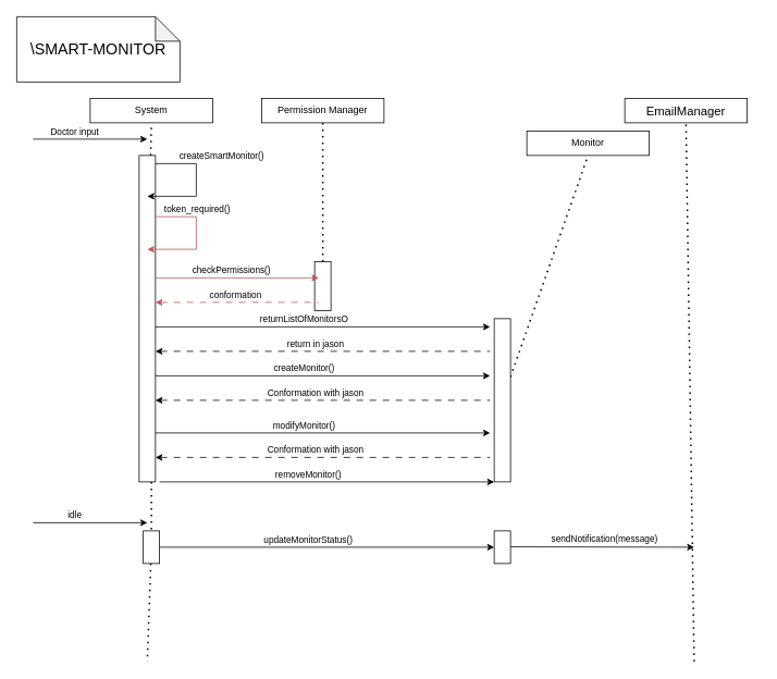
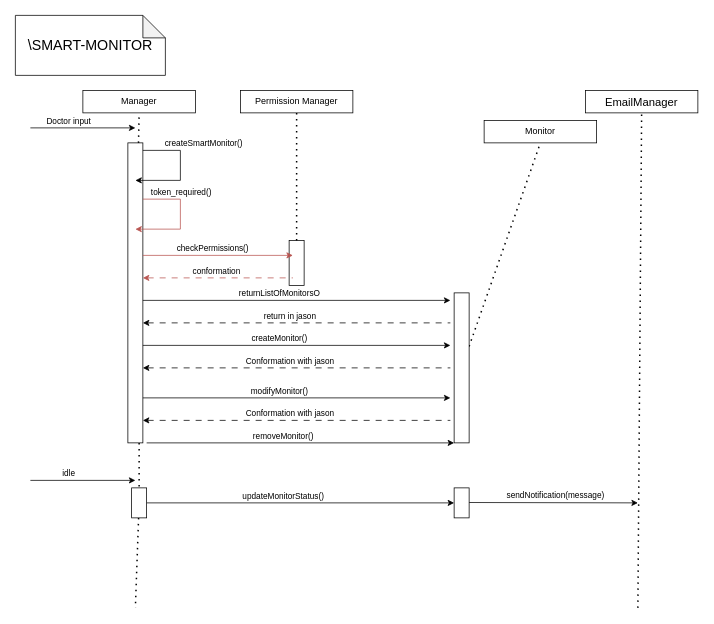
  <mxCell id="0" />
  <mxCell id="1" parent="0" />
  <mxCell id="2" value="" style="rounded=0;whiteSpace=wrap;html=1;" vertex="1" parent="1"><mxGeometry x="385" y="320" width="20" height="60" as="geometry" /></mxCell>
  <mxCell id="3" value="" style="rounded=0;whiteSpace=wrap;html=1;" vertex="1" parent="1"><mxGeometry x="170" y="190" width="20" height="400" as="geometry" /></mxCell>
- <mxCell id="4" value="System" style="rounded=0;whiteSpace=wrap;html=1;" vertex="1" parent="1"><mxGeometry x="110" y="120" width="150" height="30" as="geometry" /></mxCell>
+ <mxCell id="4" value="Manager" style="rounded=0;whiteSpace=wrap;html=1;" vertex="1" parent="1"><mxGeometry x="110" y="120" width="150" height="30" as="geometry" /></mxCell>
  <mxCell id="5" value="" style="endArrow=none;dashed=1;html=1;dashPattern=1 3;strokeWidth=2;rounded=0;entryX=0.5;entryY=1;entryDx=0;entryDy=0;" edge="1" parent="1" source="3" target="4"><mxGeometry width="50" height="50" relative="1" as="geometry"><mxPoint x="185" y="610" as="sourcePoint" /><mxPoint x="450" y="290" as="targetPoint" /></mxGeometry></mxCell>
  <mxCell id="6" value="&lt;font style=&quot;font-size: 19px;&quot;&gt;\SMART-MONITOR&lt;/font&gt;" style="shape=note;whiteSpace=wrap;html=1;backgroundOutline=1;darkOpacity=0.05;" vertex="1" parent="1"><mxGeometry x="20" y="20" width="200" height="80" as="geometry" /></mxCell>
  <mxCell id="7" value="" style="endArrow=classic;html=1;rounded=0;" edge="1" parent="1"><mxGeometry width="50" height="50" relative="1" as="geometry"><mxPoint x="40" y="170" as="sourcePoint" /><mxPoint x="180" y="170" as="targetPoint" /></mxGeometry></mxCell>
  <mxCell id="8" value="Doctor input" style="edgeLabel;html=1;align=center;verticalAlign=middle;resizable=0;points=[];" vertex="1" connectable="0" parent="7"><mxGeometry x="-0.612" y="-2" relative="1" as="geometry"><mxPoint x="23" y="-12" as="offset" /></mxGeometry></mxCell>
  <mxCell id="9" value="" style="endArrow=classic;html=1;rounded=0;" edge="1" parent="1"><mxGeometry width="50" height="50" relative="1" as="geometry"><mxPoint x="190" y="200" as="sourcePoint" /><mxPoint x="180" y="240" as="targetPoint" /><Array as="points"><mxPoint x="240" y="200" /><mxPoint x="240" y="240" /></Array></mxGeometry></mxCell>
  <mxCell id="10" value="createSmartMonitor()" style="edgeLabel;html=1;align=center;verticalAlign=middle;resizable=0;points=[];" vertex="1" connectable="0" parent="9"><mxGeometry x="-0.612" y="-2" relative="1" as="geometry"><mxPoint x="51" y="-12" as="offset" /></mxGeometry></mxCell>
  <mxCell id="11" value="" style="endArrow=classic;html=1;rounded=0;" edge="1" parent="1"><mxGeometry width="50" height="50" relative="1" as="geometry"><mxPoint x="190" y="400" as="sourcePoint" /><mxPoint x="600" y="400" as="targetPoint" /></mxGeometry></mxCell>
  <mxCell id="12" value="returnListOfMonitorsO" style="edgeLabel;html=1;align=center;verticalAlign=middle;resizable=0;points=[];" vertex="1" connectable="0" parent="11"><mxGeometry x="-0.612" y="-2" relative="1" as="geometry"><mxPoint x="101" y="-12" as="offset" /></mxGeometry></mxCell>
  <mxCell id="13" value="" style="endArrow=none;html=1;rounded=0;dashed=1;dashPattern=8 8;startArrow=classic;startFill=1;endFill=0;" edge="1" parent="1"><mxGeometry width="50" height="50" relative="1" as="geometry"><mxPoint x="190" y="430" as="sourcePoint" /><mxPoint x="600" y="430" as="targetPoint" /></mxGeometry></mxCell>
  <mxCell id="14" value="return in jason" style="edgeLabel;html=1;align=center;verticalAlign=middle;resizable=0;points=[];" vertex="1" connectable="0" parent="13"><mxGeometry x="0.297" y="2" relative="1" as="geometry"><mxPoint x="-71" y="-8" as="offset" /></mxGeometry></mxCell>
  <mxCell id="15" value="" style="endArrow=none;dashed=1;html=1;dashPattern=1 3;strokeWidth=2;rounded=0;" edge="1" parent="1" source="49"><mxGeometry width="50" height="50" relative="1" as="geometry"><mxPoint x="180" y="560" as="sourcePoint" /><mxPoint x="180" y="810" as="targetPoint" /></mxGeometry></mxCell>
  <mxCell id="16" value="Monitor" style="rounded=0;whiteSpace=wrap;html=1;" vertex="1" parent="1"><mxGeometry x="645" y="160" width="150" height="30" as="geometry" /></mxCell>
  <mxCell id="17" value="" style="endArrow=none;dashed=1;html=1;dashPattern=1 3;strokeWidth=2;rounded=0;entryX=0.5;entryY=1;entryDx=0;entryDy=0;" edge="1" parent="1" source="19" target="16"><mxGeometry width="50" height="50" relative="1" as="geometry"><mxPoint x="615" y="660" as="sourcePoint" /><mxPoint x="610" y="260" as="targetPoint" /></mxGeometry></mxCell>
  <mxCell id="18" value="" style="endArrow=none;dashed=1;html=1;dashPattern=1 3;strokeWidth=2;rounded=0;entryX=0.5;entryY=1;entryDx=0;entryDy=0;" edge="1" parent="1" target="19"><mxGeometry width="50" height="50" relative="1" as="geometry"><mxPoint x="615" y="560" as="sourcePoint" /><mxPoint x="615" y="150" as="targetPoint" /></mxGeometry></mxCell>
  <mxCell id="19" value="" style="rounded=0;whiteSpace=wrap;html=1;" vertex="1" parent="1"><mxGeometry x="605" y="390" width="20" height="200" as="geometry" /></mxCell>
  <mxCell id="20" value="" style="endArrow=classic;html=1;rounded=0;fillColor=#f8cecc;strokeColor=#b85450;" edge="1" parent="1"><mxGeometry width="50" height="50" relative="1" as="geometry"><mxPoint x="190" y="265" as="sourcePoint" /><mxPoint x="180" y="305" as="targetPoint" /><Array as="points"><mxPoint x="240" y="265" /><mxPoint x="240" y="305" /></Array></mxGeometry></mxCell>
  <mxCell id="21" value="token_required()" style="edgeLabel;html=1;align=center;verticalAlign=middle;resizable=0;points=[];" vertex="1" connectable="0" parent="20"><mxGeometry x="-0.612" y="-2" relative="1" as="geometry"><mxPoint x="21" y="-12" as="offset" /></mxGeometry></mxCell>
  <mxCell id="22" value="Permission Manager" style="rounded=0;whiteSpace=wrap;html=1;" vertex="1" parent="1"><mxGeometry x="320" y="120" width="150" height="30" as="geometry" /></mxCell>
  <mxCell id="23" value="" style="endArrow=none;dashed=1;html=1;dashPattern=1 3;strokeWidth=2;rounded=0;entryX=0.5;entryY=1;entryDx=0;entryDy=0;" edge="1" parent="1" source="2" target="22"><mxGeometry width="50" height="50" relative="1" as="geometry"><mxPoint x="400" y="610" as="sourcePoint" /><mxPoint x="390" y="260" as="targetPoint" /></mxGeometry></mxCell>
  <mxCell id="24" value="" style="endArrow=classic;html=1;rounded=0;fillColor=#f8cecc;strokeColor=#b85450;" edge="1" parent="1"><mxGeometry width="50" height="50" relative="1" as="geometry"><mxPoint x="190" y="340" as="sourcePoint" /><mxPoint x="390" y="340" as="targetPoint" /></mxGeometry></mxCell>
  <mxCell id="25" value="checkPermissions()" style="edgeLabel;html=1;align=center;verticalAlign=middle;resizable=0;points=[];" vertex="1" connectable="0" parent="24"><mxGeometry x="-0.612" y="-2" relative="1" as="geometry"><mxPoint x="53" y="-12" as="offset" /></mxGeometry></mxCell>
  <mxCell id="26" value="" style="endArrow=none;html=1;rounded=0;dashed=1;dashPattern=8 8;startArrow=classic;startFill=1;endFill=0;fillColor=#f8cecc;strokeColor=#b85450;" edge="1" parent="1"><mxGeometry width="50" height="50" relative="1" as="geometry"><mxPoint x="190" y="370" as="sourcePoint" /><mxPoint x="390" y="370" as="targetPoint" /></mxGeometry></mxCell>
  <mxCell id="27" value="conformation" style="edgeLabel;html=1;align=center;verticalAlign=middle;resizable=0;points=[];" vertex="1" connectable="0" parent="26"><mxGeometry x="0.297" y="2" relative="1" as="geometry"><mxPoint x="-33" y="-8" as="offset" /></mxGeometry></mxCell>
  <mxCell id="28" value="" style="endArrow=none;dashed=1;html=1;dashPattern=1 3;strokeWidth=2;rounded=0;entryX=0.5;entryY=1;entryDx=0;entryDy=0;exitX=0.5;exitY=1;exitDx=0;exitDy=0;" edge="1" parent="1" source="2" target="2"><mxGeometry width="50" height="50" relative="1" as="geometry"><mxPoint x="395" y="480" as="sourcePoint" /><mxPoint x="395" y="150" as="targetPoint" /></mxGeometry></mxCell>
  <mxCell id="29" value="" style="endArrow=classic;html=1;rounded=0;" edge="1" parent="1"><mxGeometry width="50" height="50" relative="1" as="geometry"><mxPoint x="190" y="460" as="sourcePoint" /><mxPoint x="600" y="460" as="targetPoint" /></mxGeometry></mxCell>
  <mxCell id="30" value="createMonitor()" style="edgeLabel;html=1;align=center;verticalAlign=middle;resizable=0;points=[];" vertex="1" connectable="0" parent="29"><mxGeometry x="-0.612" y="-2" relative="1" as="geometry"><mxPoint x="101" y="-12" as="offset" /></mxGeometry></mxCell>
  <mxCell id="31" value="" style="endArrow=classic;html=1;rounded=0;" edge="1" parent="1"><mxGeometry width="50" height="50" relative="1" as="geometry"><mxPoint x="190" y="530" as="sourcePoint" /><mxPoint x="600" y="530" as="targetPoint" /></mxGeometry></mxCell>
  <mxCell id="32" value="modifyMonitor()" style="edgeLabel;html=1;align=center;verticalAlign=middle;resizable=0;points=[];" vertex="1" connectable="0" parent="31"><mxGeometry x="-0.612" y="-2" relative="1" as="geometry"><mxPoint x="101" y="-12" as="offset" /></mxGeometry></mxCell>
  <mxCell id="33" value="" style="endArrow=classic;html=1;rounded=0;" edge="1" parent="1"><mxGeometry width="50" height="50" relative="1" as="geometry"><mxPoint x="195" y="590" as="sourcePoint" /><mxPoint x="605" y="590" as="targetPoint" /></mxGeometry></mxCell>
  <mxCell id="34" value="removeMonitor()" style="edgeLabel;html=1;align=center;verticalAlign=middle;resizable=0;points=[];" vertex="1" connectable="0" parent="33"><mxGeometry x="-0.612" y="-2" relative="1" as="geometry"><mxPoint x="101" y="-12" as="offset" /></mxGeometry></mxCell>
  <mxCell id="35" value="" style="endArrow=none;html=1;rounded=0;dashed=1;dashPattern=8 8;startArrow=classic;startFill=1;endFill=0;" edge="1" parent="1"><mxGeometry width="50" height="50" relative="1" as="geometry"><mxPoint x="190" y="490" as="sourcePoint" /><mxPoint x="600" y="490" as="targetPoint" /></mxGeometry></mxCell>
  <mxCell id="36" value="Conformation with jason" style="edgeLabel;html=1;align=center;verticalAlign=middle;resizable=0;points=[];" vertex="1" connectable="0" parent="35"><mxGeometry x="0.297" y="2" relative="1" as="geometry"><mxPoint x="-71" y="-8" as="offset" /></mxGeometry></mxCell>
  <mxCell id="37" value="" style="endArrow=none;html=1;rounded=0;dashed=1;dashPattern=8 8;startArrow=classic;startFill=1;endFill=0;" edge="1" parent="1"><mxGeometry width="50" height="50" relative="1" as="geometry"><mxPoint x="190" y="560" as="sourcePoint" /><mxPoint x="600" y="560" as="targetPoint" /></mxGeometry></mxCell>
  <mxCell id="38" value="Conformation with jason" style="edgeLabel;html=1;align=center;verticalAlign=middle;resizable=0;points=[];" vertex="1" connectable="0" parent="37"><mxGeometry x="0.297" y="2" relative="1" as="geometry"><mxPoint x="-71" y="-8" as="offset" /></mxGeometry></mxCell>
  <mxCell id="39" value="" style="endArrow=classic;html=1;rounded=0;" edge="1" parent="1"><mxGeometry width="50" height="50" relative="1" as="geometry"><mxPoint x="40" y="640" as="sourcePoint" /><mxPoint x="180" y="640" as="targetPoint" /></mxGeometry></mxCell>
  <mxCell id="40" value="idle" style="edgeLabel;html=1;align=center;verticalAlign=middle;resizable=0;points=[];" vertex="1" connectable="0" parent="39"><mxGeometry x="-0.612" y="-2" relative="1" as="geometry"><mxPoint x="23" y="-12" as="offset" /></mxGeometry></mxCell>
  <mxCell id="41" value="" style="endArrow=classic;html=1;rounded=0;" edge="1" parent="1"><mxGeometry width="50" height="50" relative="1" as="geometry"><mxPoint x="195" y="670" as="sourcePoint" /><mxPoint x="605" y="670" as="targetPoint" /></mxGeometry></mxCell>
  <mxCell id="42" value="updateMonitorStatus()" style="edgeLabel;html=1;align=center;verticalAlign=middle;resizable=0;points=[];" vertex="1" connectable="0" parent="41"><mxGeometry x="-0.612" y="-2" relative="1" as="geometry"><mxPoint x="101" y="-12" as="offset" /></mxGeometry></mxCell>
- <mxCell id="43" value="&lt;font style=&quot;font-size: 15px;&quot;&gt;EmailManager&lt;/font&gt;" style="rounded=0;whiteSpace=wrap;html=1;" vertex="1" parent="1"><mxGeometry x="765" y="120" width="150" height="30" as="geometry" /></mxCell>
+ <mxCell id="43" value="&lt;font style=&quot;font-size: 15px;&quot;&gt;EmailManager&lt;/font&gt;" style="rounded=0;whiteSpace=wrap;html=1;" vertex="1" parent="1"><mxGeometry x="780" y="120" width="150" height="30" as="geometry" /></mxCell>
  <mxCell id="44" value="" style="endArrow=none;dashed=1;html=1;dashPattern=1 3;strokeWidth=2;rounded=0;entryX=0.5;entryY=1;entryDx=0;entryDy=0;" edge="1" parent="1" target="43"><mxGeometry width="50" height="50" relative="1" as="geometry"><mxPoint x="850" y="810" as="sourcePoint" /><mxPoint x="850" y="260" as="targetPoint" /></mxGeometry></mxCell>
  <mxCell id="45" value="" style="rounded=0;whiteSpace=wrap;html=1;" vertex="1" parent="1"><mxGeometry x="605" y="650" width="20" height="40" as="geometry" /></mxCell>
  <mxCell id="46" value="" style="endArrow=classic;html=1;rounded=0;" edge="1" parent="1"><mxGeometry width="50" height="50" relative="1" as="geometry"><mxPoint x="625" y="669.5" as="sourcePoint" /><mxPoint x="850" y="670" as="targetPoint" /></mxGeometry></mxCell>
  <mxCell id="47" value="sendNotification(message)" style="edgeLabel;html=1;align=center;verticalAlign=middle;resizable=0;points=[];" vertex="1" connectable="0" parent="46"><mxGeometry x="-0.612" y="-2" relative="1" as="geometry"><mxPoint x="71" y="-12" as="offset" /></mxGeometry></mxCell>
  <mxCell id="48" value="" style="endArrow=none;dashed=1;html=1;dashPattern=1 3;strokeWidth=2;rounded=0;" edge="1" parent="1" target="49"><mxGeometry width="50" height="50" relative="1" as="geometry"><mxPoint x="185" y="590" as="sourcePoint" /><mxPoint x="180" y="810" as="targetPoint" /></mxGeometry></mxCell>
  <mxCell id="49" value="" style="rounded=0;whiteSpace=wrap;html=1;" vertex="1" parent="1"><mxGeometry x="175" y="650" width="20" height="40" as="geometry" /></mxCell>
